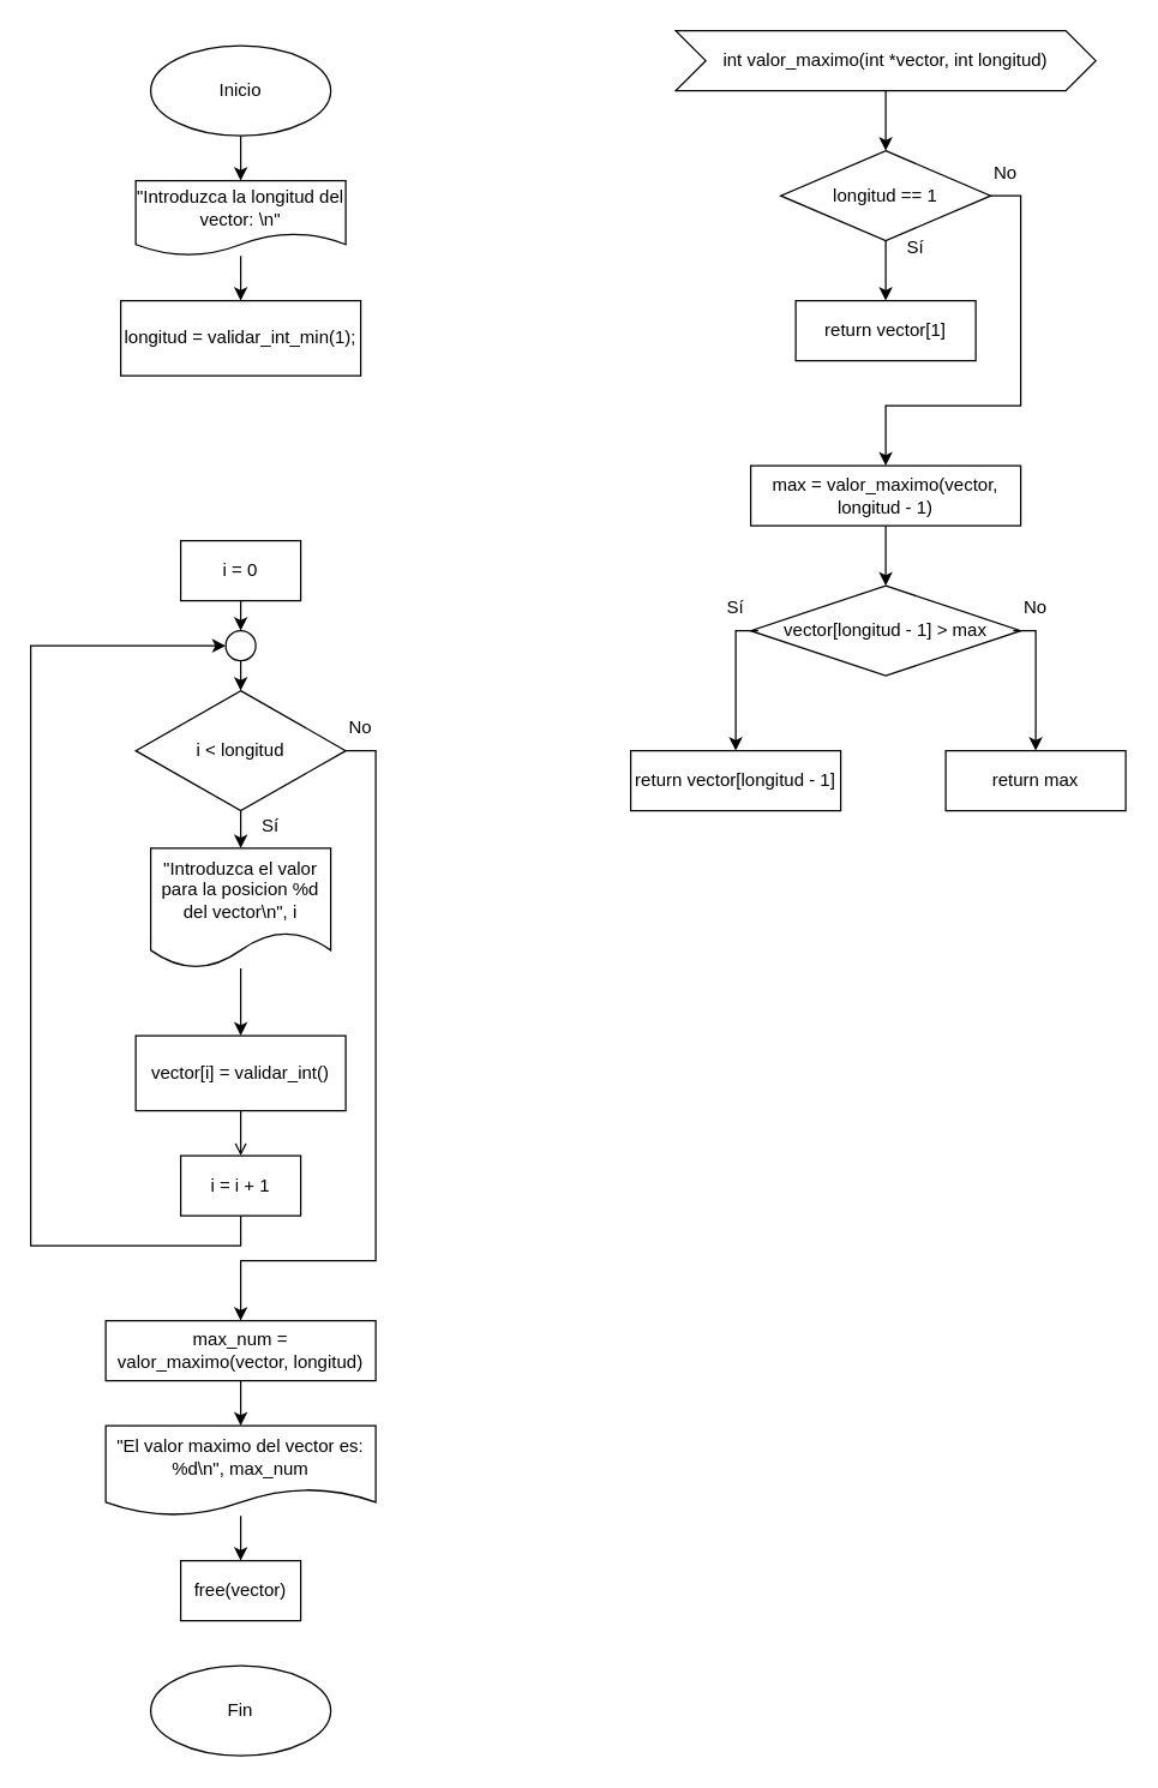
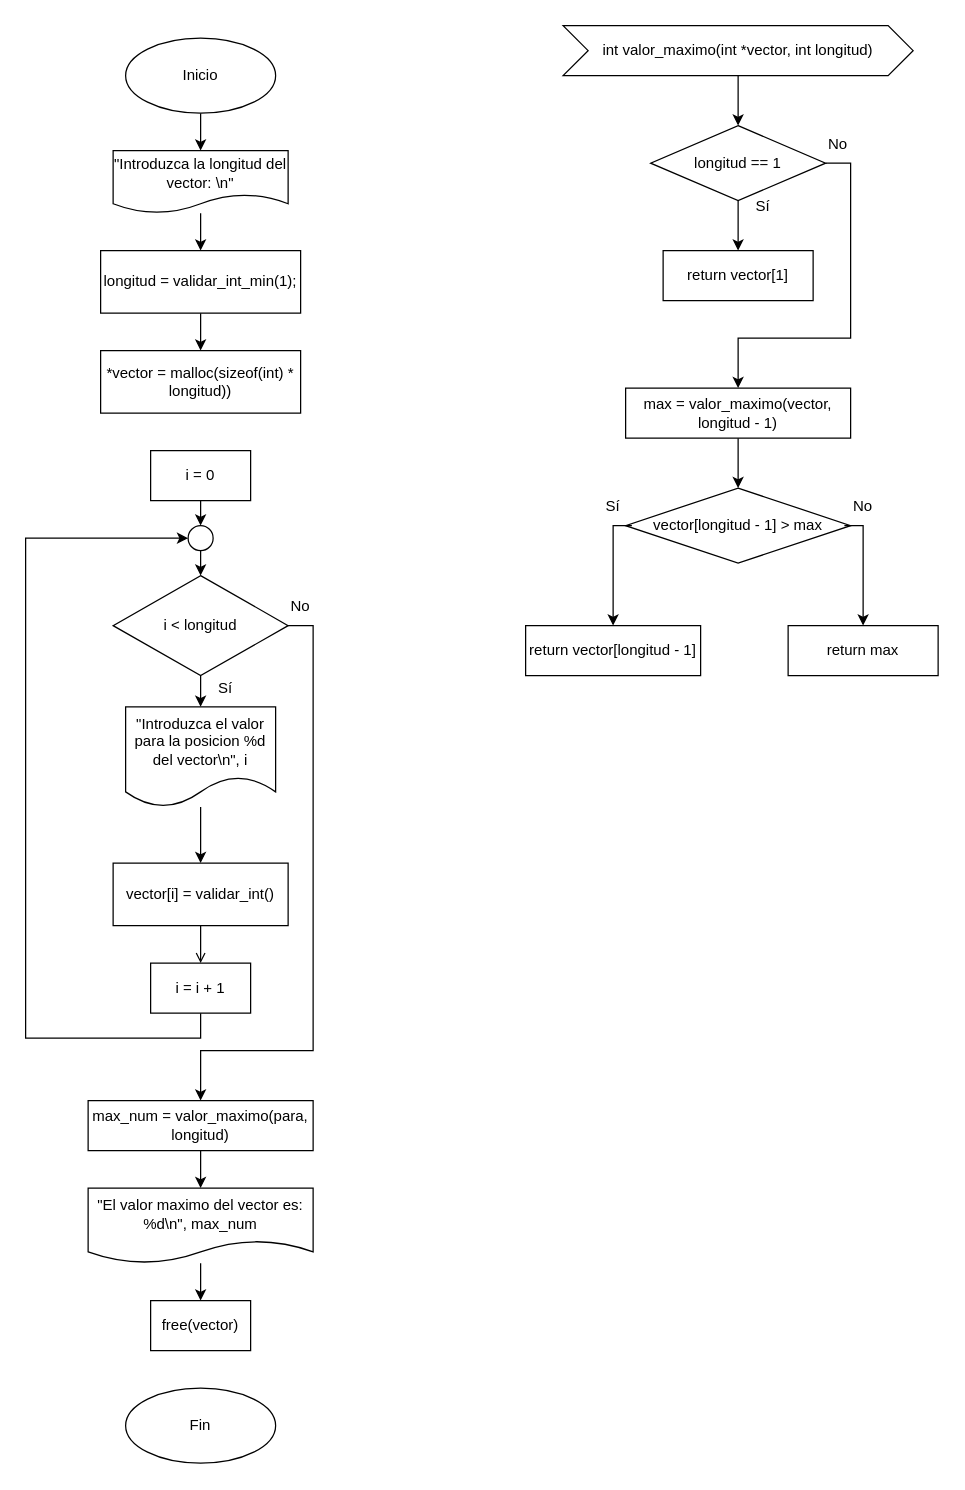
  <mxCell id="0" />
  <mxCell id="1" parent="0" />
  <mxCell id="2" style="edgeStyle=orthogonalEdgeStyle;rounded=0;orthogonalLoop=1;jettySize=auto;html=1;exitX=0.5;exitY=1;exitDx=0;exitDy=0;entryX=0.5;entryY=0;entryDx=0;entryDy=0;" edge="1" parent="1" source="3" target="6"><mxGeometry relative="1" as="geometry" /></mxCell>
  <mxCell id="3" value="Inicio" style="ellipse;whiteSpace=wrap;html=1;" vertex="1" parent="1"><mxGeometry x="100" y="30" width="120" height="60" as="geometry" /></mxCell>
  <mxCell id="4" value="Fin" style="ellipse;whiteSpace=wrap;html=1;" vertex="1" parent="1"><mxGeometry x="100" y="1110" width="120" height="60" as="geometry" /></mxCell>
  <mxCell id="5" style="edgeStyle=orthogonalEdgeStyle;rounded=0;orthogonalLoop=1;jettySize=auto;html=1;" edge="1" parent="1" source="6" target="8"><mxGeometry relative="1" as="geometry" /></mxCell>
  <mxCell id="6" value="&quot;Introduzca la longitud del vector: \n&quot;" style="shape=document;whiteSpace=wrap;html=1;boundedLbl=1;" vertex="1" parent="1"><mxGeometry x="90" y="120" width="140" height="50" as="geometry" /></mxCell>
+ <mxCell id="7" style="edgeStyle=orthogonalEdgeStyle;rounded=0;orthogonalLoop=1;jettySize=auto;html=1;exitX=0.5;exitY=1;exitDx=0;exitDy=0;entryX=0.5;entryY=0;entryDx=0;entryDy=0;" edge="1" parent="1" source="8" target="9"><mxGeometry relative="1" as="geometry" /></mxCell>
  <mxCell id="8" value="longitud = validar_int_min(1);" style="rounded=0;whiteSpace=wrap;html=1;" vertex="1" parent="1"><mxGeometry x="80" y="200" width="160" height="50" as="geometry" /></mxCell>
+ <mxCell id="9" value="*vector = malloc(sizeof(int) * longitud))" style="rounded=0;whiteSpace=wrap;html=1;" vertex="1" parent="1"><mxGeometry x="80" y="280" width="160" height="50" as="geometry" /></mxCell>
  <mxCell id="10" style="edgeStyle=orthogonalEdgeStyle;rounded=0;orthogonalLoop=1;jettySize=auto;html=1;exitX=0.5;exitY=1;exitDx=0;exitDy=0;entryX=0.5;entryY=0;entryDx=0;entryDy=0;" edge="1" parent="1" source="11" target="24"><mxGeometry relative="1" as="geometry" /></mxCell>
  <mxCell id="11" value="i = 0" style="rounded=0;whiteSpace=wrap;html=1;" vertex="1" parent="1"><mxGeometry x="120" y="360" width="80" height="40" as="geometry" /></mxCell>
  <mxCell id="12" style="edgeStyle=orthogonalEdgeStyle;rounded=0;orthogonalLoop=1;jettySize=auto;html=1;exitX=0.5;exitY=1;exitDx=0;exitDy=0;entryX=0.5;entryY=0;entryDx=0;entryDy=0;" edge="1" parent="1" source="14" target="18"><mxGeometry relative="1" as="geometry" /></mxCell>
  <mxCell id="13" style="edgeStyle=orthogonalEdgeStyle;rounded=0;orthogonalLoop=1;jettySize=auto;html=1;exitX=1;exitY=0.5;exitDx=0;exitDy=0;entryX=0.5;entryY=0;entryDx=0;entryDy=0;" edge="1" parent="1" source="14" target="20"><mxGeometry relative="1" as="geometry"><Array as="points"><mxPoint x="250" y="500" /><mxPoint x="250" y="840" /><mxPoint x="160" y="840" /></Array></mxGeometry></mxCell>
  <mxCell id="14" value="i &amp;lt; longitud" style="rhombus;whiteSpace=wrap;html=1;" vertex="1" parent="1"><mxGeometry x="90" y="460" width="140" height="80" as="geometry" /></mxCell>
  <mxCell id="15" style="edgeStyle=orthogonalEdgeStyle;rounded=0;orthogonalLoop=1;jettySize=auto;html=1;exitX=0.5;exitY=1;exitDx=0;exitDy=0;entryX=0.5;entryY=0;entryDx=0;entryDy=0;endArrow=open;" edge="1" parent="1" source="16" target="22"><mxGeometry relative="1" as="geometry" /></mxCell>
  <mxCell id="16" value="vector[i] = validar_int()" style="rounded=0;whiteSpace=wrap;html=1;" vertex="1" parent="1"><mxGeometry x="90" y="690" width="140" height="50" as="geometry" /></mxCell>
  <mxCell id="17" style="edgeStyle=orthogonalEdgeStyle;rounded=0;orthogonalLoop=1;jettySize=auto;html=1;" edge="1" parent="1" source="18" target="16"><mxGeometry relative="1" as="geometry" /></mxCell>
  <mxCell id="18" value="&quot;Introduzca el valor para la posicion %d del vector\n&quot;, i" style="shape=document;whiteSpace=wrap;html=1;boundedLbl=1;" vertex="1" parent="1"><mxGeometry x="100" y="565" width="120" height="80" as="geometry" /></mxCell>
  <mxCell id="19" style="edgeStyle=orthogonalEdgeStyle;rounded=0;orthogonalLoop=1;jettySize=auto;html=1;exitX=0.5;exitY=1;exitDx=0;exitDy=0;entryX=0.5;entryY=0;entryDx=0;entryDy=0;" edge="1" parent="1" source="20" target="28"><mxGeometry relative="1" as="geometry" /></mxCell>
- <mxCell id="20" value="max_num = valor_maximo(vector, longitud)" style="rounded=0;whiteSpace=wrap;html=1;" vertex="1" parent="1"><mxGeometry x="70" y="880" width="180" height="40" as="geometry" /></mxCell>
+ <mxCell id="20" value="max_num = valor_maximo(para, longitud)" style="rounded=0;whiteSpace=wrap;html=1;" vertex="1" parent="1"><mxGeometry x="70" y="880" width="180" height="40" as="geometry" /></mxCell>
  <mxCell id="21" style="edgeStyle=orthogonalEdgeStyle;rounded=0;orthogonalLoop=1;jettySize=auto;html=1;exitX=0.5;exitY=1;exitDx=0;exitDy=0;entryX=0;entryY=0.5;entryDx=0;entryDy=0;" edge="1" parent="1" source="22" target="24"><mxGeometry relative="1" as="geometry"><Array as="points"><mxPoint x="160" y="830" /><mxPoint x="20" y="830" /><mxPoint x="20" y="430" /></Array></mxGeometry></mxCell>
  <mxCell id="22" value="i = i + 1" style="rounded=0;whiteSpace=wrap;html=1;" vertex="1" parent="1"><mxGeometry x="120" y="770" width="80" height="40" as="geometry" /></mxCell>
  <mxCell id="23" style="edgeStyle=orthogonalEdgeStyle;rounded=0;orthogonalLoop=1;jettySize=auto;html=1;exitX=0.5;exitY=1;exitDx=0;exitDy=0;entryX=0.5;entryY=0;entryDx=0;entryDy=0;" edge="1" parent="1" source="24" target="14"><mxGeometry relative="1" as="geometry" /></mxCell>
  <mxCell id="24" value="" style="ellipse;whiteSpace=wrap;html=1;aspect=fixed;" vertex="1" parent="1"><mxGeometry x="150" y="420" width="20" height="20" as="geometry" /></mxCell>
  <mxCell id="25" value="Sí" style="text;html=1;align=center;verticalAlign=middle;whiteSpace=wrap;rounded=0;" vertex="1" parent="1"><mxGeometry x="150" y="535" width="60" height="30" as="geometry" /></mxCell>
  <mxCell id="26" value="No" style="text;html=1;align=center;verticalAlign=middle;whiteSpace=wrap;rounded=0;" vertex="1" parent="1"><mxGeometry x="210" y="470" width="60" height="30" as="geometry" /></mxCell>
  <mxCell id="27" style="edgeStyle=orthogonalEdgeStyle;rounded=0;orthogonalLoop=1;jettySize=auto;html=1;" edge="1" parent="1" source="28" target="29"><mxGeometry relative="1" as="geometry" /></mxCell>
  <mxCell id="28" value="&quot;El valor maximo del vector es: %d\n&quot;, max_num" style="shape=document;whiteSpace=wrap;html=1;boundedLbl=1;" vertex="1" parent="1"><mxGeometry x="70" y="950" width="180" height="60" as="geometry" /></mxCell>
  <mxCell id="29" value="free(vector)" style="rounded=0;whiteSpace=wrap;html=1;" vertex="1" parent="1"><mxGeometry x="120" y="1040" width="80" height="40" as="geometry" /></mxCell>
  <mxCell id="30" style="edgeStyle=orthogonalEdgeStyle;rounded=0;orthogonalLoop=1;jettySize=auto;html=1;exitX=0.5;exitY=1;exitDx=0;exitDy=0;" edge="1" parent="1" source="31" target="34"><mxGeometry relative="1" as="geometry" /></mxCell>
  <mxCell id="31" value="int valor_maximo(int *vector, int longitud)" style="shape=step;perimeter=stepPerimeter;whiteSpace=wrap;html=1;fixedSize=1;" vertex="1" parent="1"><mxGeometry x="450" y="20" width="280" height="40" as="geometry" /></mxCell>
  <mxCell id="32" style="edgeStyle=orthogonalEdgeStyle;rounded=0;orthogonalLoop=1;jettySize=auto;html=1;exitX=0.5;exitY=1;exitDx=0;exitDy=0;entryX=0.5;entryY=0;entryDx=0;entryDy=0;" edge="1" parent="1" source="34" target="35"><mxGeometry relative="1" as="geometry" /></mxCell>
  <mxCell id="33" style="edgeStyle=orthogonalEdgeStyle;rounded=0;orthogonalLoop=1;jettySize=auto;html=1;exitX=1;exitY=0.5;exitDx=0;exitDy=0;entryX=0.5;entryY=0;entryDx=0;entryDy=0;" edge="1" parent="1" source="34" target="38"><mxGeometry relative="1" as="geometry"><Array as="points"><mxPoint x="680" y="130" /><mxPoint x="680" y="270" /><mxPoint x="590" y="270" /></Array></mxGeometry></mxCell>
  <mxCell id="34" value="longitud == 1" style="rhombus;whiteSpace=wrap;html=1;" vertex="1" parent="1"><mxGeometry x="520" y="100" width="140" height="60" as="geometry" /></mxCell>
  <mxCell id="35" value="return vector[1]" style="rounded=0;whiteSpace=wrap;html=1;" vertex="1" parent="1"><mxGeometry x="530" y="200" width="120" height="40" as="geometry" /></mxCell>
  <mxCell id="36" value="Sí" style="text;html=1;align=center;verticalAlign=middle;whiteSpace=wrap;rounded=0;" vertex="1" parent="1"><mxGeometry x="580" y="150" width="60" height="30" as="geometry" /></mxCell>
  <mxCell id="37" style="edgeStyle=orthogonalEdgeStyle;rounded=0;orthogonalLoop=1;jettySize=auto;html=1;exitX=0.5;exitY=1;exitDx=0;exitDy=0;entryX=0.5;entryY=0;entryDx=0;entryDy=0;" edge="1" parent="1" source="38" target="40"><mxGeometry relative="1" as="geometry" /></mxCell>
  <mxCell id="38" value="max = valor_maximo(vector, longitud - 1)" style="rounded=0;whiteSpace=wrap;html=1;" vertex="1" parent="1"><mxGeometry x="500" y="310" width="180" height="40" as="geometry" /></mxCell>
  <mxCell id="39" value="No" style="text;html=1;align=center;verticalAlign=middle;whiteSpace=wrap;rounded=0;" vertex="1" parent="1"><mxGeometry x="640" y="100" width="60" height="30" as="geometry" /></mxCell>
  <mxCell id="40" value="vector[longitud - 1] &amp;gt; max" style="rhombus;whiteSpace=wrap;html=1;" vertex="1" parent="1"><mxGeometry x="500" y="390" width="180" height="60" as="geometry" /></mxCell>
  <mxCell id="41" style="edgeStyle=orthogonalEdgeStyle;rounded=0;orthogonalLoop=1;jettySize=auto;html=1;exitX=0.75;exitY=1;exitDx=0;exitDy=0;entryX=0.5;entryY=0;entryDx=0;entryDy=0;" edge="1" parent="1" source="42" target="45"><mxGeometry relative="1" as="geometry"><Array as="points"><mxPoint x="490" y="420" /></Array></mxGeometry></mxCell>
  <mxCell id="42" value="Sí" style="text;html=1;align=center;verticalAlign=middle;whiteSpace=wrap;rounded=0;" vertex="1" parent="1"><mxGeometry x="460" y="390" width="60" height="30" as="geometry" /></mxCell>
  <mxCell id="43" style="edgeStyle=orthogonalEdgeStyle;rounded=0;orthogonalLoop=1;jettySize=auto;html=1;exitX=0.25;exitY=1;exitDx=0;exitDy=0;entryX=0.5;entryY=0;entryDx=0;entryDy=0;" edge="1" parent="1" source="44" target="46"><mxGeometry relative="1" as="geometry"><Array as="points"><mxPoint x="690" y="420" /></Array></mxGeometry></mxCell>
  <mxCell id="44" value="No" style="text;html=1;align=center;verticalAlign=middle;whiteSpace=wrap;rounded=0;" vertex="1" parent="1"><mxGeometry x="660" y="390" width="60" height="30" as="geometry" /></mxCell>
  <mxCell id="45" value="return vector[longitud - 1]" style="rounded=0;whiteSpace=wrap;html=1;" vertex="1" parent="1"><mxGeometry x="420" y="500" width="140" height="40" as="geometry" /></mxCell>
  <mxCell id="46" value="return max" style="rounded=0;whiteSpace=wrap;html=1;" vertex="1" parent="1"><mxGeometry x="630" y="500" width="120" height="40" as="geometry" /></mxCell>
